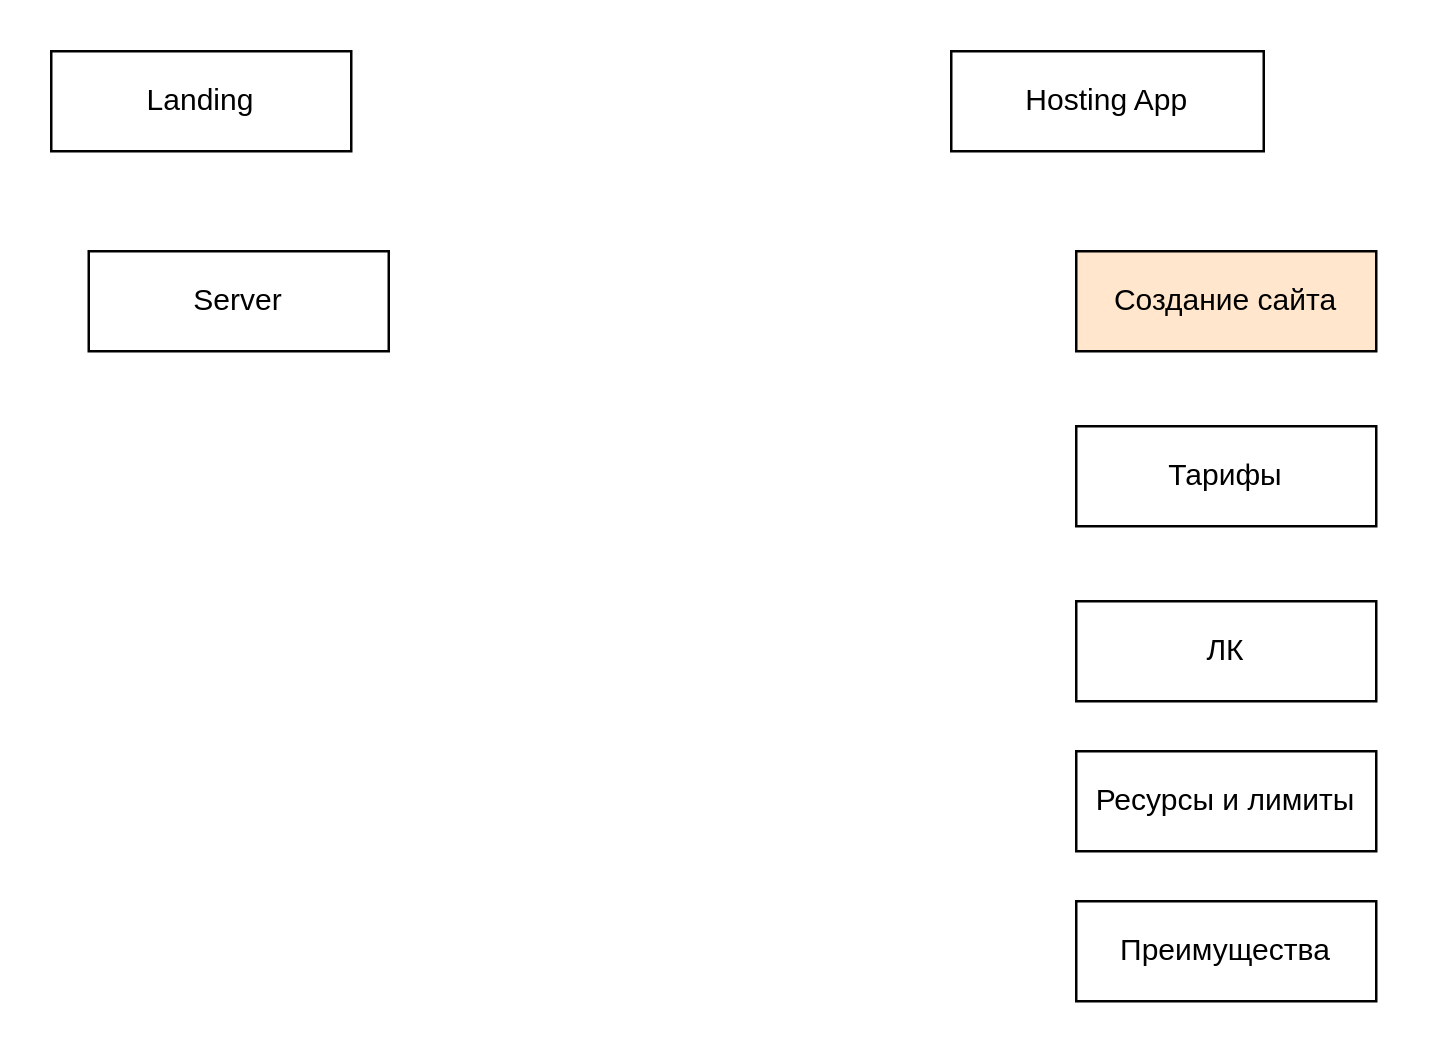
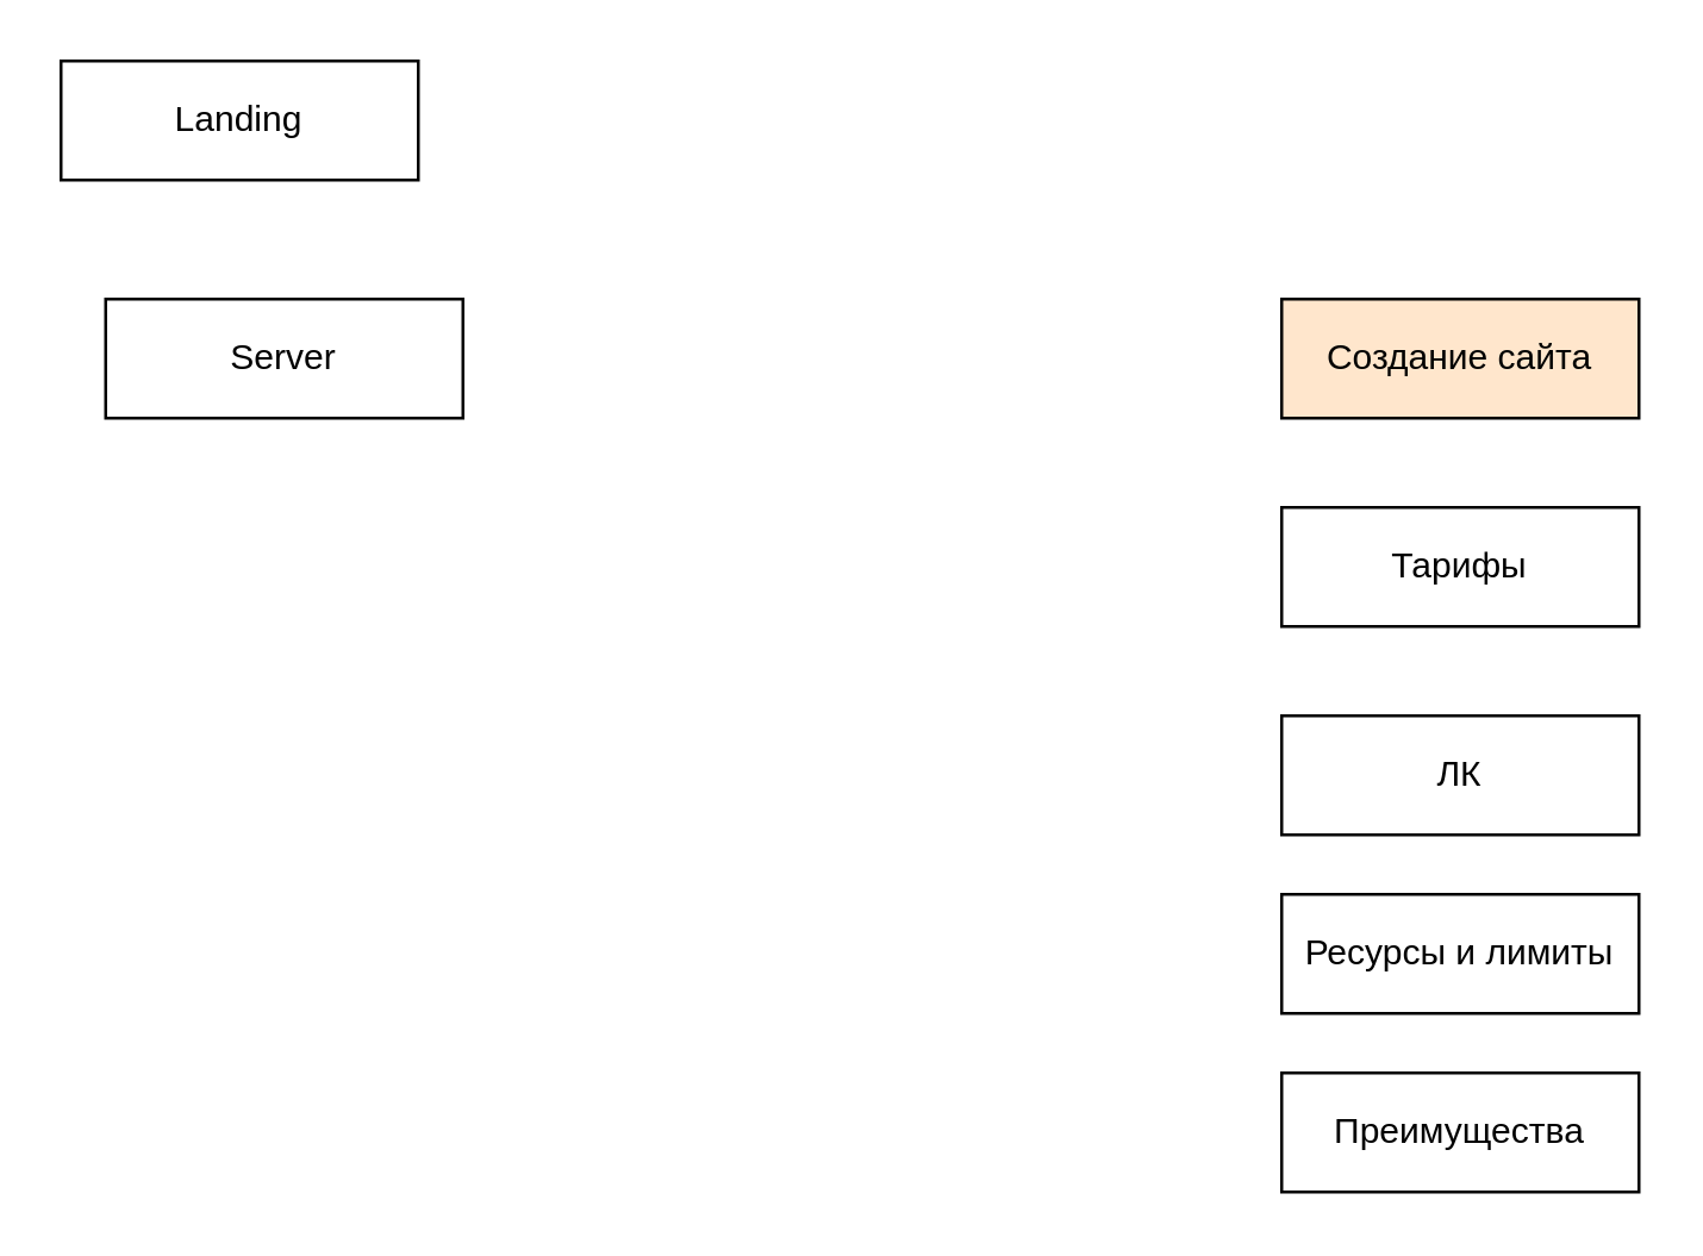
  <mxCell id="0" />
  <mxCell id="1" parent="0" />
  <mxCell id="2" value="Landing" style="rounded=0;whiteSpace=wrap;html=1;" vertex="1" parent="1"><mxGeometry x="20" y="20" width="120" height="40" as="geometry" /></mxCell>
  <mxCell id="3" value="Server" style="rounded=0;whiteSpace=wrap;html=1;" vertex="1" parent="1"><mxGeometry x="35" y="100" width="120" height="40" as="geometry" /></mxCell>
- <mxCell id="4" value="Hosting App" style="rounded=0;whiteSpace=wrap;html=1;" vertex="1" parent="1"><mxGeometry x="380" y="20" width="125" height="40" as="geometry" /></mxCell>
  <mxCell id="5" value="Создание сайта" style="rounded=0;whiteSpace=wrap;html=1;fillColor=#ffe6cc;" vertex="1" parent="1"><mxGeometry x="430" y="100" width="120" height="40" as="geometry" /></mxCell>
  <mxCell id="6" value="Тарифы" style="rounded=0;whiteSpace=wrap;html=1;" vertex="1" parent="1"><mxGeometry x="430" y="170" width="120" height="40" as="geometry" /></mxCell>
  <mxCell id="7" value="ЛК" style="rounded=0;whiteSpace=wrap;html=1;" vertex="1" parent="1"><mxGeometry x="430" y="240" width="120" height="40" as="geometry" /></mxCell>
  <mxCell id="8" value="Ресурсы и лимиты" style="rounded=0;whiteSpace=wrap;html=1;" vertex="1" parent="1"><mxGeometry x="430" y="300" width="120" height="40" as="geometry" /></mxCell>
  <mxCell id="9" value="Преимущества" style="rounded=0;whiteSpace=wrap;html=1;" vertex="1" parent="1"><mxGeometry x="430" y="360" width="120" height="40" as="geometry" /></mxCell>
